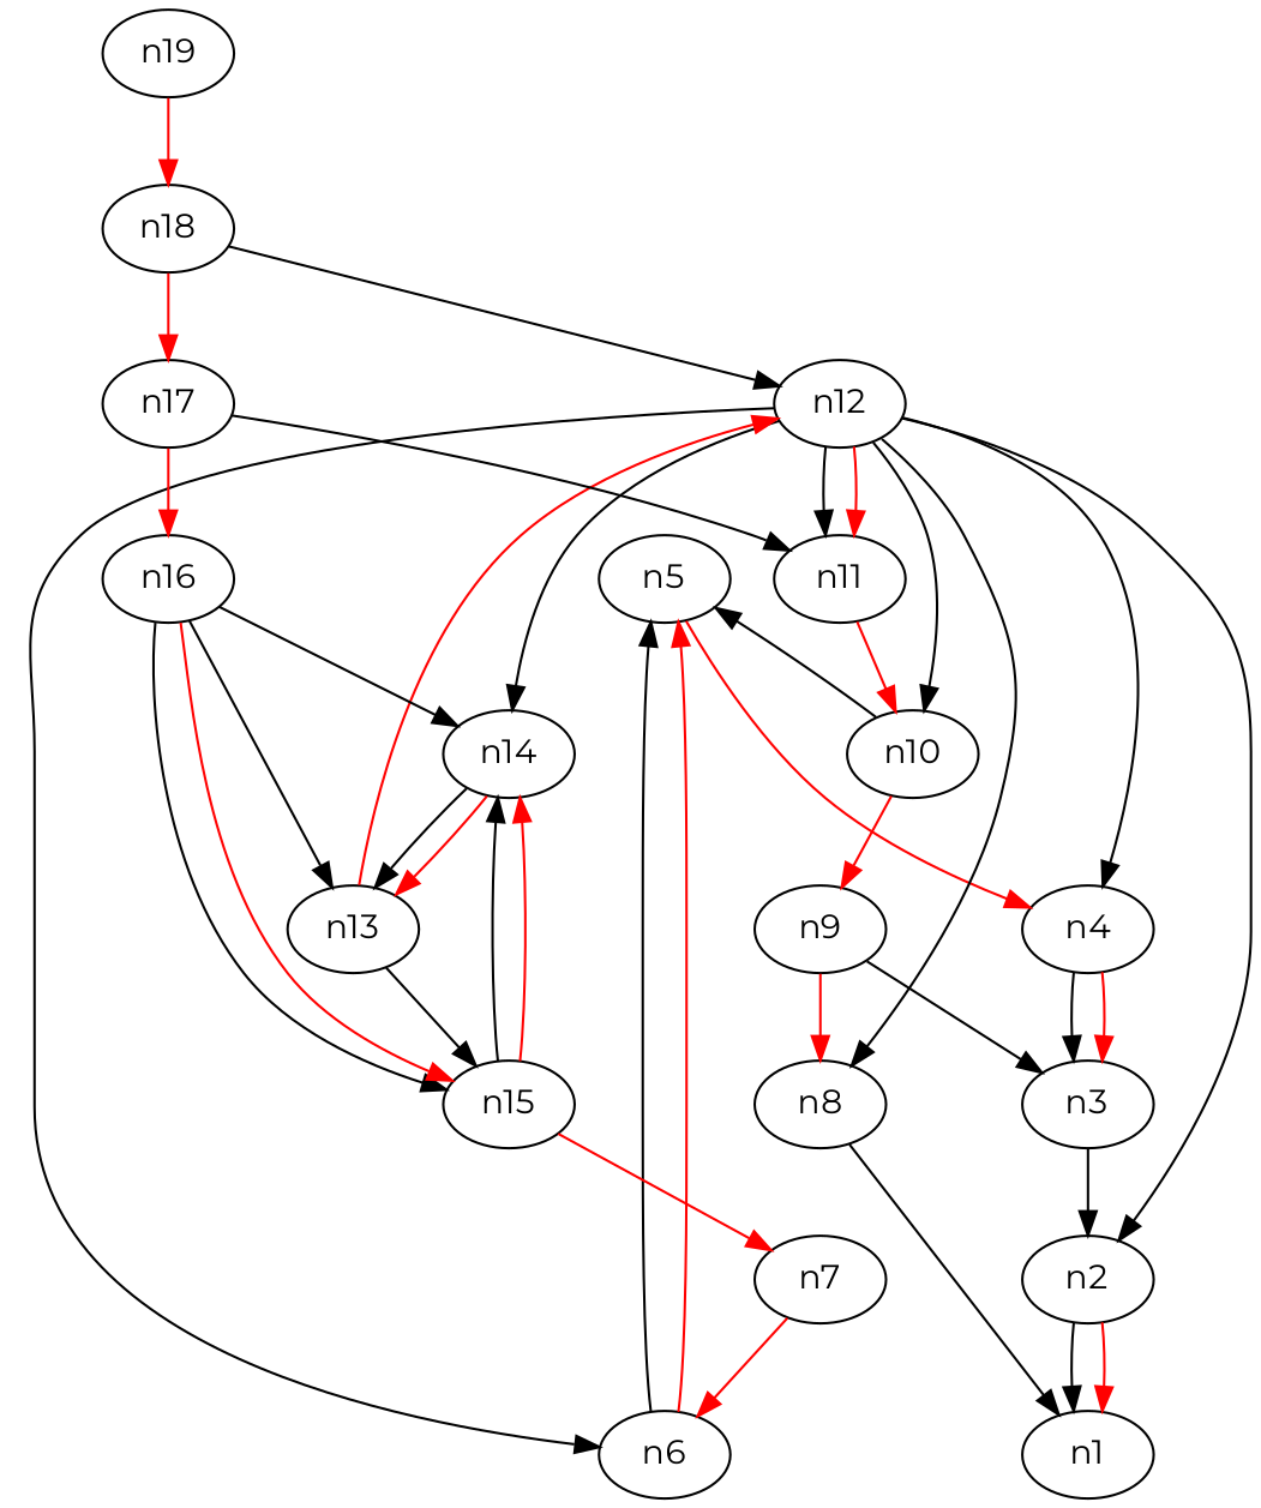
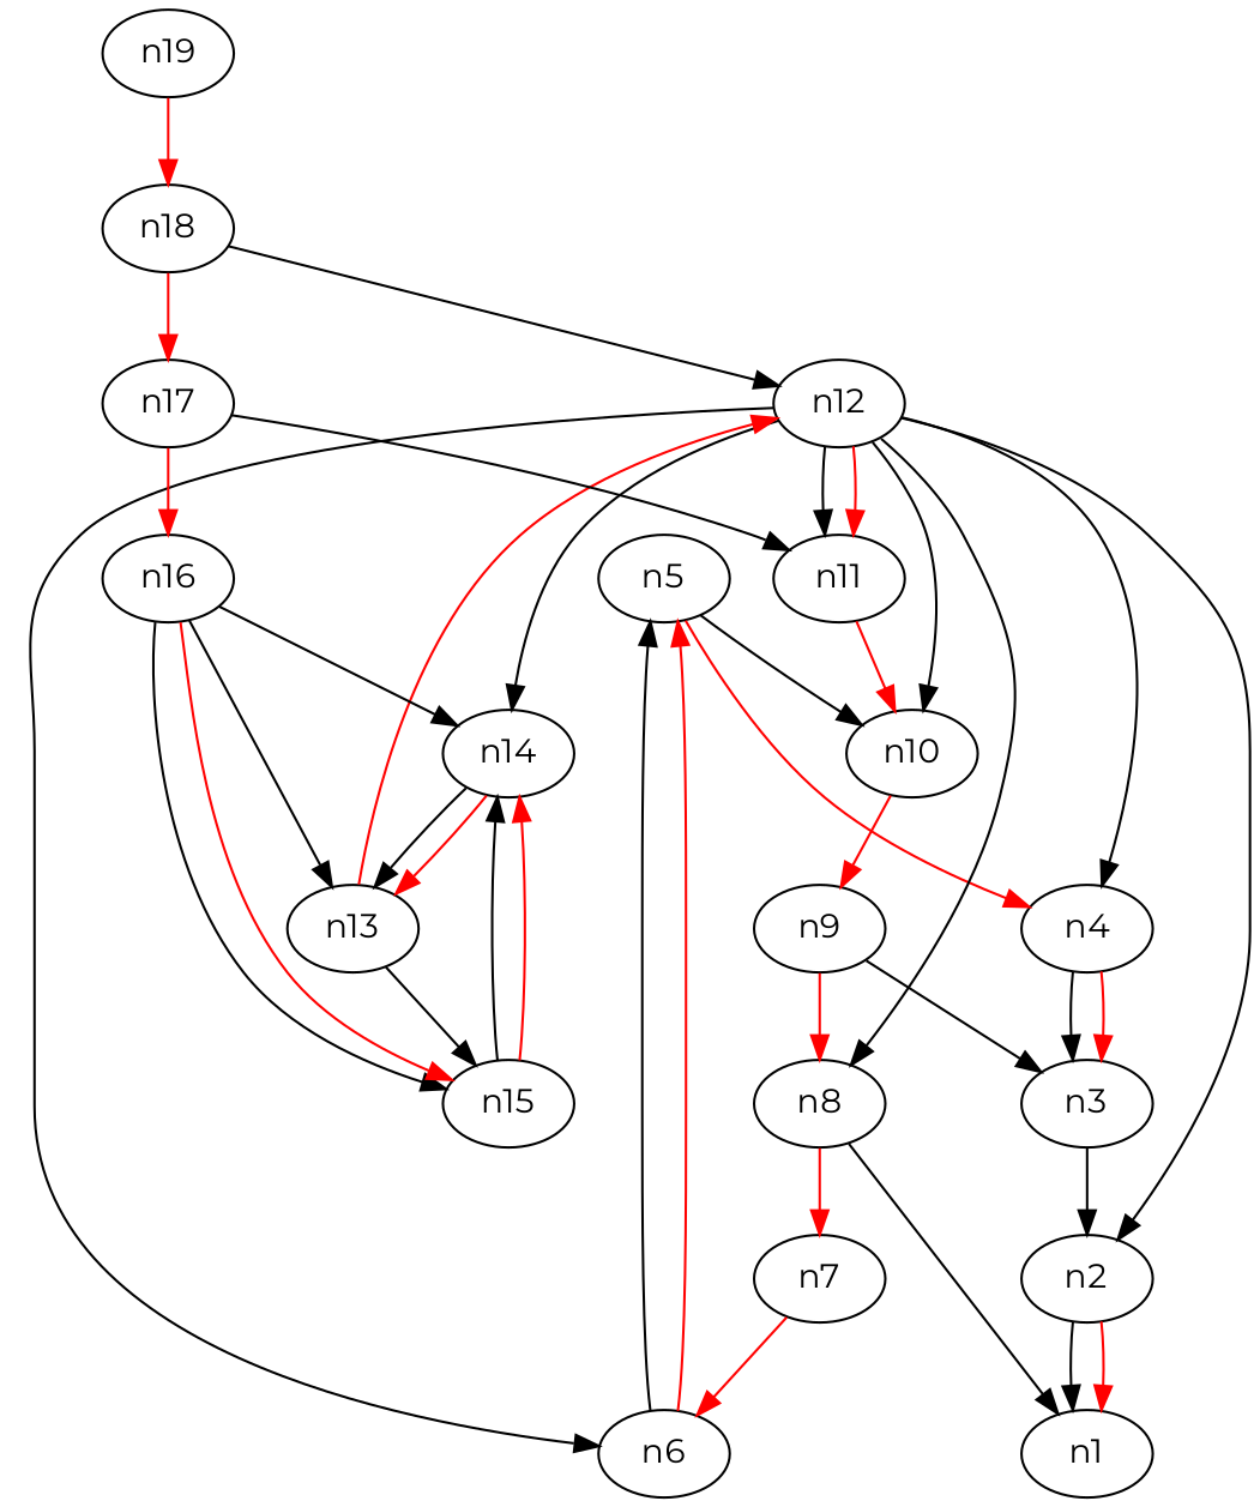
  digraph {
    fontname=Montserrat
    node [fontname=Montserrat shape=ellipse]
    edge [fontname=Montserrat]
    n1 [label=n1]
    n2 [label=n2]
    n3 [label=n3]
    n4 [label=n4]
    n5 [label=n5]
    n6 [label=n6]
    n7 [label=n7]
    n8 [label=n8]
    n9 [label=n9]
    n10 [label=n10]
    n11 [label=n11]
    n12 [label=n12]
    n13 [label=n14]
    n14 [label=n13]
    n15 [label=n15]
    n16 [label=n16]
    n17 [label=n17]
    n18 [label=n18]
    n19 [label=n19]
    n2 -> n1
    n2 -> n1 [color=red weight=100]
    n3 -> n2 [color=black weight=100]
    n4 -> n3
    n4 -> n3 [color=red weight=100]
    n5 -> n4 [color=red weight=100]
    n6 -> n5
    n6 -> n5 [color=red weight=100]
    n7 -> n6 [color=red weight=100]
    n8 -> n1
-   n15 -> n7 [color=red weight=100]
+   n8 -> n7 [color=red weight=100]
    n9 -> n3
    n9 -> n8 [color=red weight=100]
-   n10 -> n5
+   n5 -> n10
    n10 -> n9 [color=red weight=100]
    n11 -> n10 [color=red weight=100]
    n12 -> n2
    n12 -> n4
    n12 -> n6
    n12 -> n8
    n12 -> n10
    n12 -> n11
    n12 -> n11 [color=red weight=100]
    n12 -> n13
    n13 -> n14
    n13 -> n14 [color=red weight=100]
    n14 -> n12 [color=red weight=100]
    n14 -> n15
    n15 -> n13
    n15 -> n13 [color=red weight=100]
    n16 -> n13
    n16 -> n14
    n16 -> n15
    n16 -> n15 [color=red weight=100]
    n17 -> n11
    n17 -> n16 [color=red weight=100]
    n18 -> n12
    n18 -> n17 [color=red weight=100]
    n19 -> n18 [color=red weight=100]
  }
